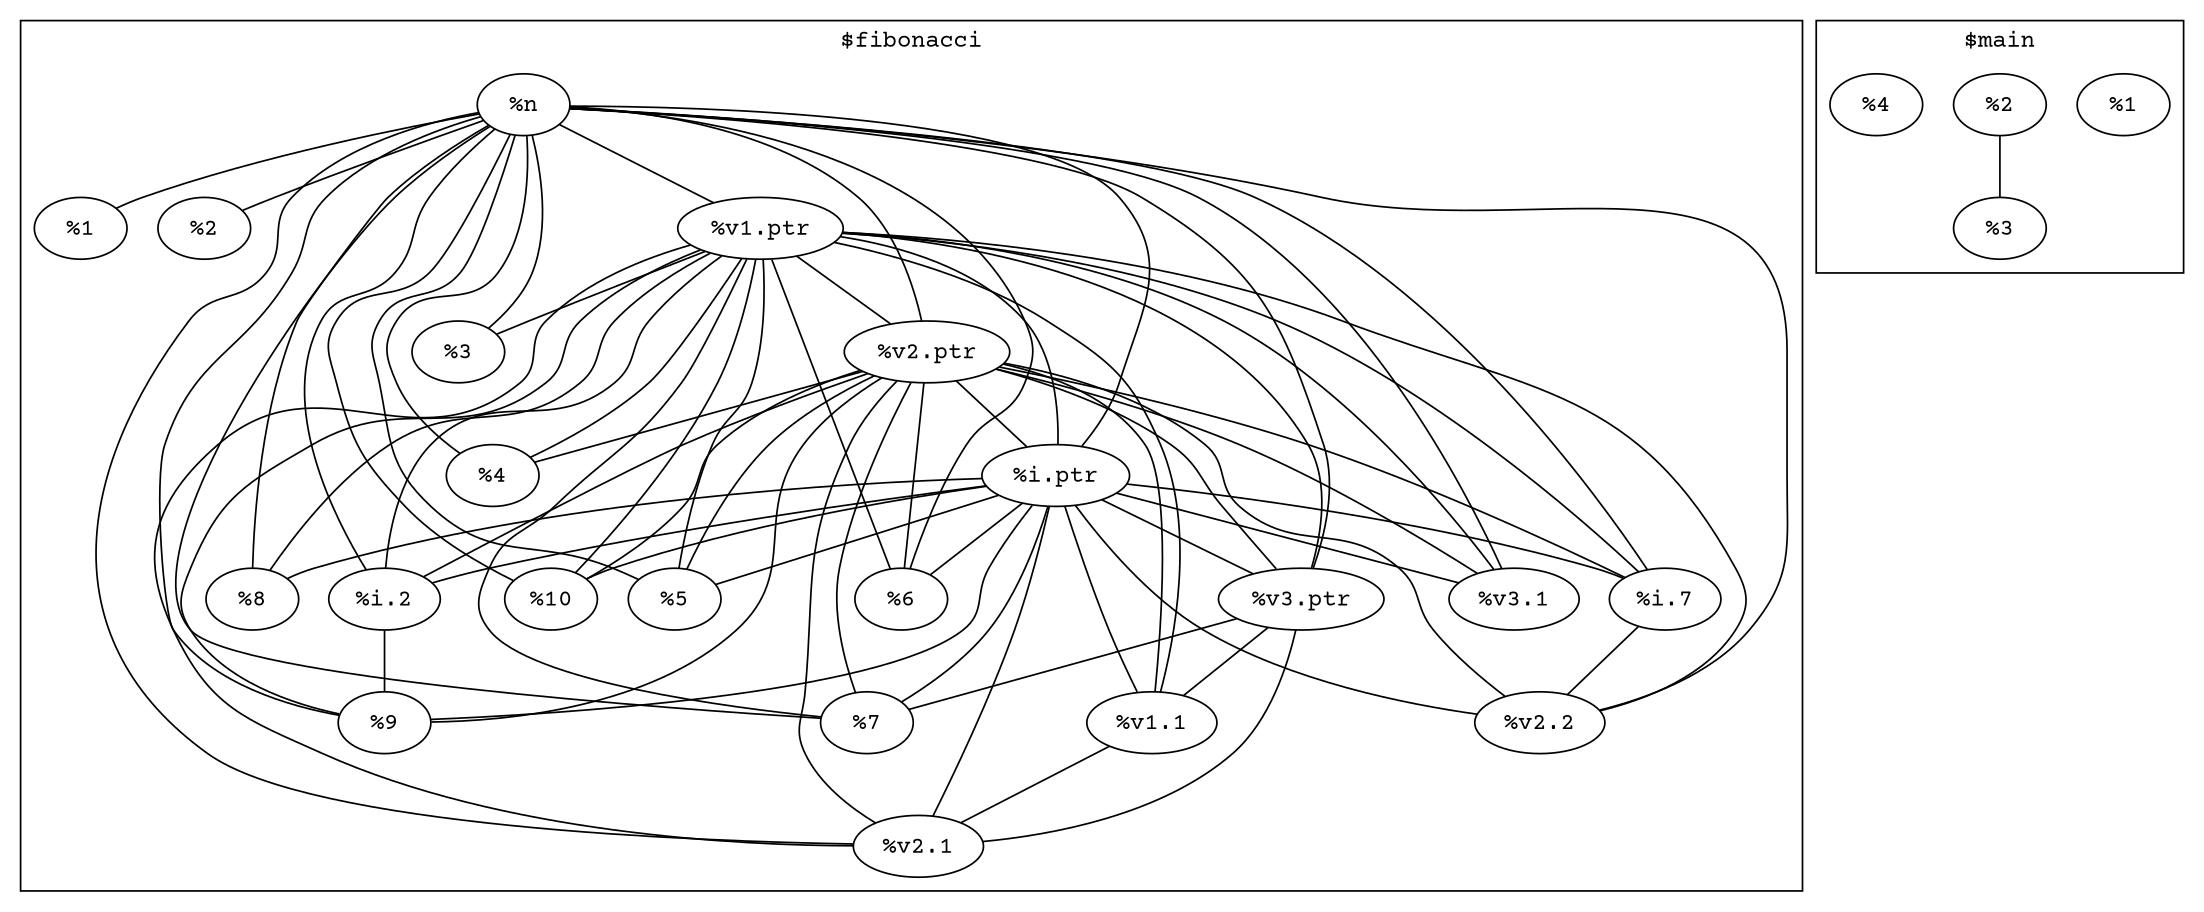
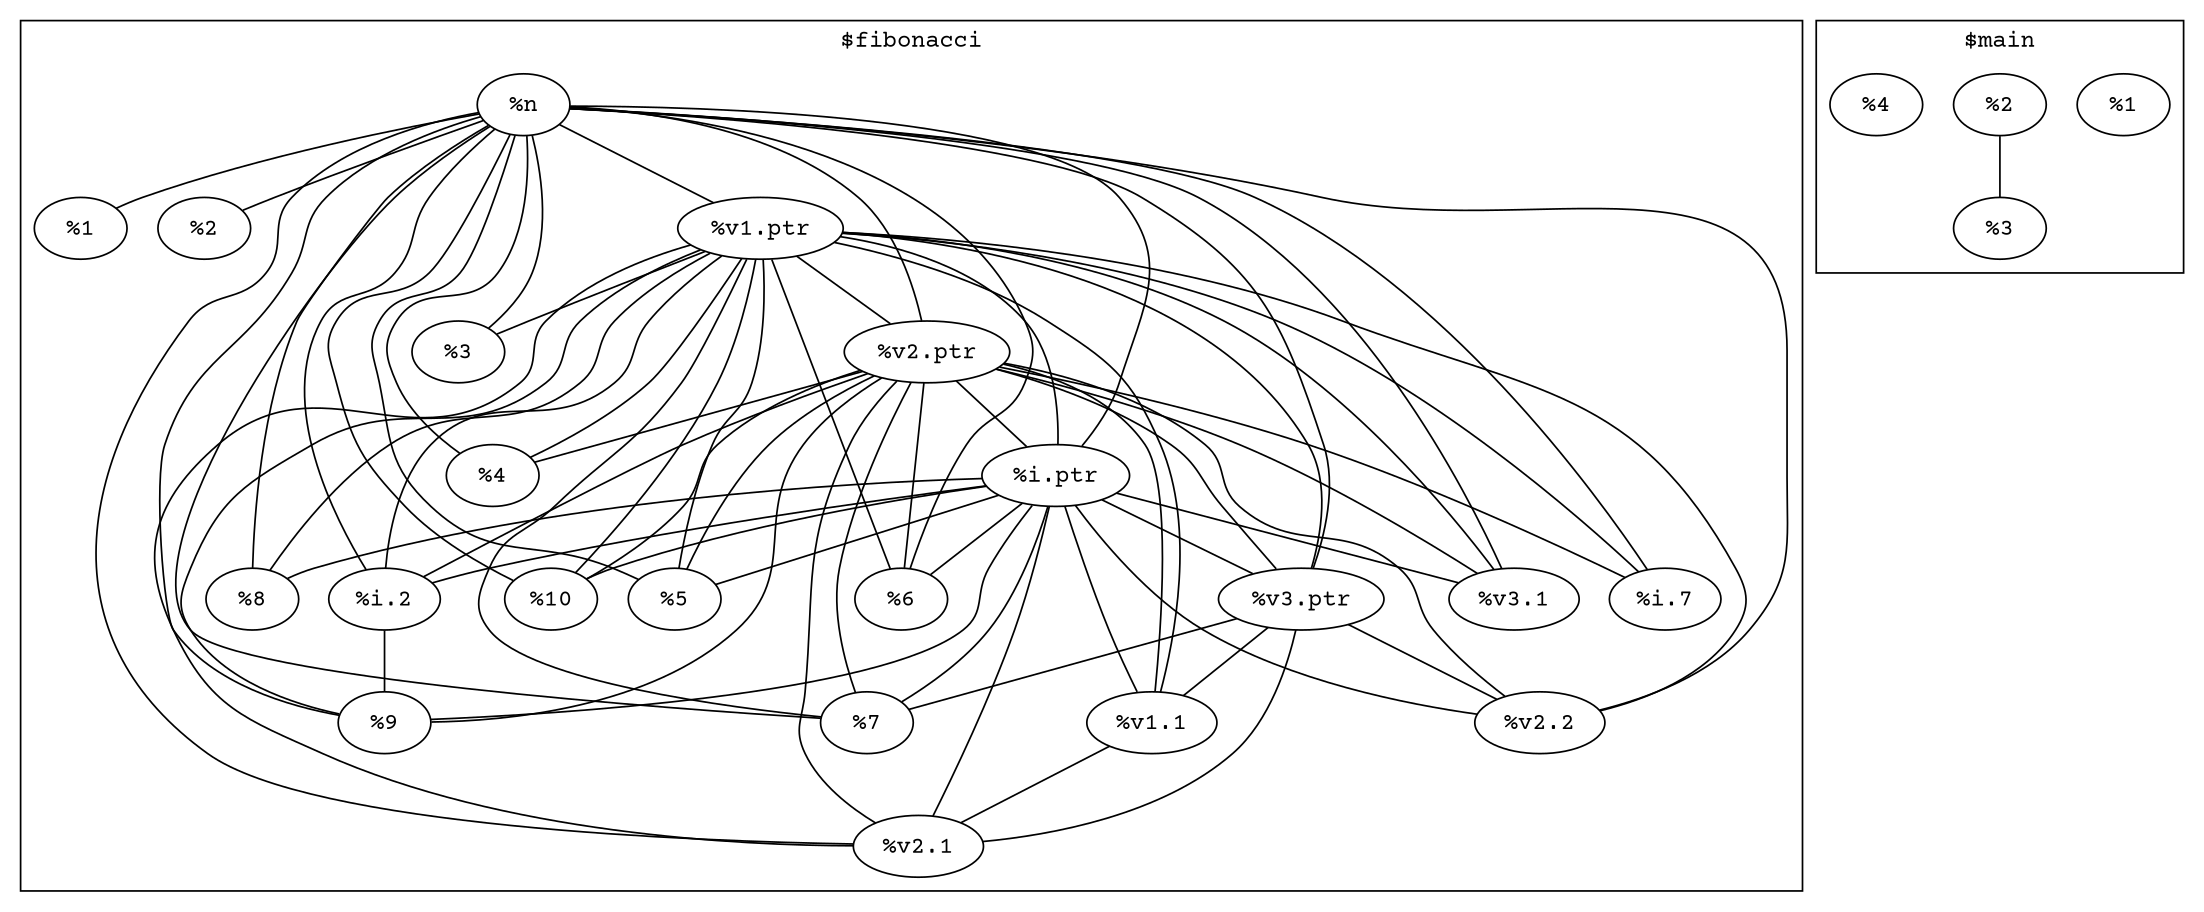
  graph {
    fontname="Courier Prime"
    node [fontname="Courier Prime"]
    edge [fontname="Courier Prime"]
    n1 [label="%n"]
    n2 [label="%1"]
    n3 [label="%2"]
    n4 [label="%v1.ptr"]
    n5 [label="%3"]
    n6 [label="%v2.ptr"]
    n7 [label="%4"]
    n8 [label="%i.ptr"]
    n9 [label="%5"]
    n10 [label="%6"]
    n11 [label="%v3.ptr"]
    n12 [label="%v1.1"]
    n13 [label="%v2.1"]
    n14 [label="%7"]
    n15 [label="%v2.2"]
    n16 [label="%v3.1"]
    n17 [label="%i.7"]
    n18 [label="%8"]
    n19 [label="%i.2"]
    n20 [label="%9"]
    n21 [label="%10"]
    n22 [label="%1"]
    n23 [label="%2"]
    n24 [label="%3"]
    n25 [label="%4"]
    subgraph cluster_1 {
      label="$fibonacci"
      n1
      n2
      n3
      n4
      n5
      n6
      n7
      n8
      n9
      n10
      n11
      n12
      n13
      n14
      n15
      n16
      n17
      n18
      n19
      n20
      n21
    }
    subgraph cluster_2 {
      label="$main"
      n22
      n23
      n24
      n25
    }
    n1 -- n2
    n1 -- n3
    n1 -- n4
    n1 -- n5
    n1 -- n6
    n1 -- n7
    n1 -- n8
    n1 -- n9
    n1 -- n10
    n1 -- n11
    n1 -- n13
    n1 -- n14
    n1 -- n15
    n1 -- n16
    n1 -- n17
    n1 -- n18
    n1 -- n19
    n1 -- n20
    n1 -- n21
    n4 -- n5
    n4 -- n6
    n4 -- n7
    n4 -- n8
    n4 -- n9
    n4 -- n10
    n4 -- n11
    n4 -- n12
    n4 -- n13
    n4 -- n14
    n4 -- n15
    n4 -- n16
    n4 -- n17
    n4 -- n18
    n4 -- n19
    n4 -- n20
    n4 -- n21
    n6 -- n7
    n6 -- n8
    n6 -- n9
    n6 -- n10
    n6 -- n11
    n6 -- n12
    n6 -- n13
    n6 -- n14
    n6 -- n15
    n6 -- n16
    n6 -- n17
    n6 -- n19
    n6 -- n20
    n6 -- n21
    n8 -- n9
    n8 -- n10
    n8 -- n11
    n8 -- n12
    n8 -- n13
    n8 -- n14
    n8 -- n15
    n8 -- n16
-   n8 -- n17
    n8 -- n18
    n8 -- n19
    n8 -- n20
    n8 -- n21
    n11 -- n12
    n11 -- n13
    n11 -- n14
-   n17 -- n15
+   n11 -- n15
    n12 -- n13
    n19 -- n20
    n23 -- n24
  }
